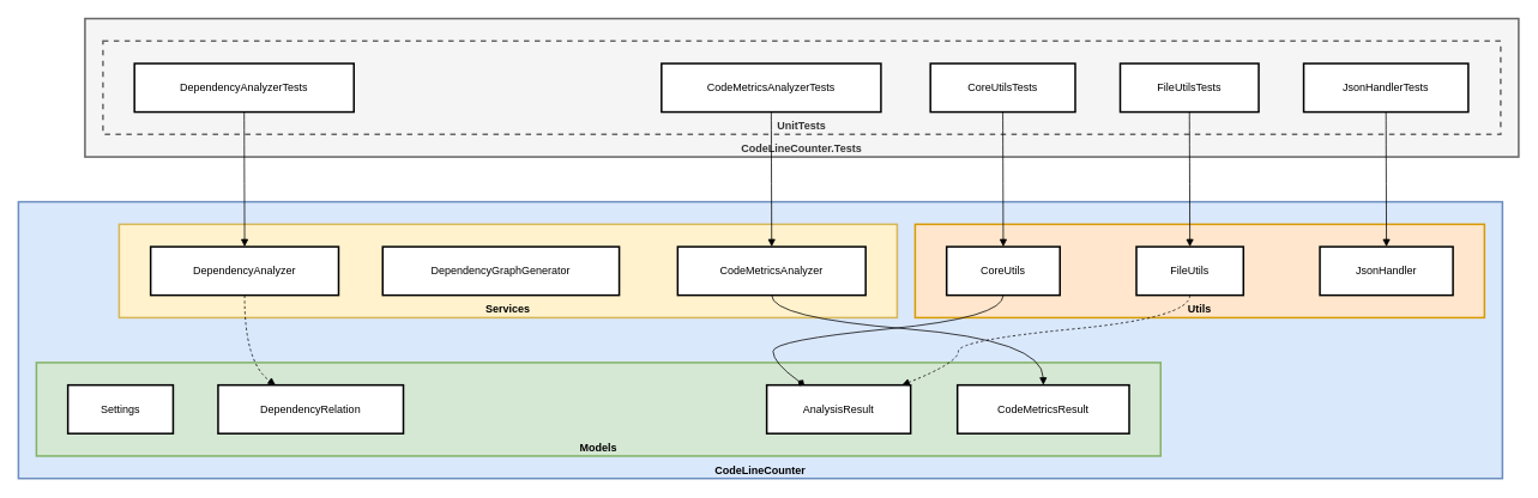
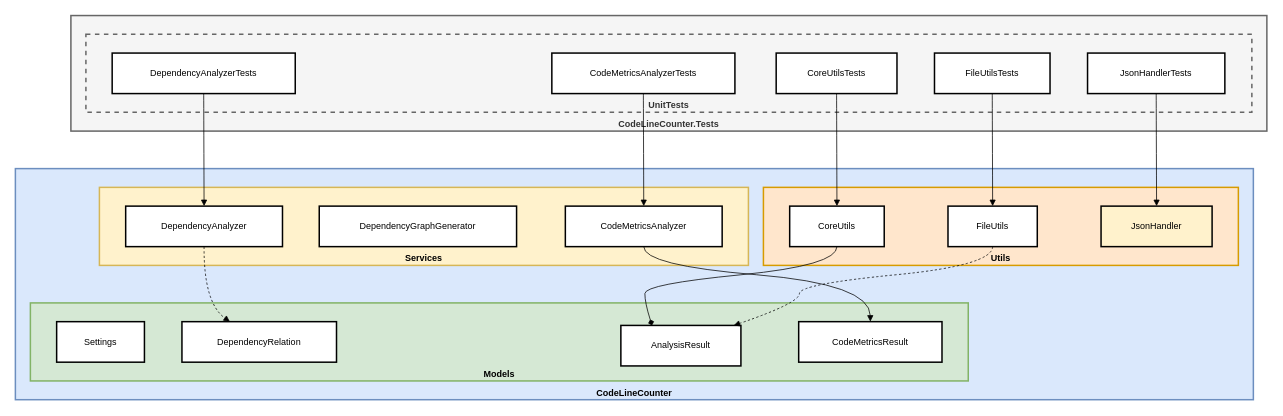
  <mxCell id="0" />
  <mxCell id="1" parent="0" />
  <mxCell id="2" value="CodeLineCounter.Tests" style="whiteSpace=wrap;strokeWidth=2;verticalAlign=bottom;fontStyle=1;fillColor=#f5f5f5;fontColor=#333333;strokeColor=#666666;" vertex="1" parent="1"><mxGeometry x="94" y="20" width="1594" height="154" as="geometry" /></mxCell>
  <mxCell id="3" value="UnitTests" style="whiteSpace=wrap;strokeWidth=2;verticalAlign=bottom;fontStyle=1;fillColor=#f5f5f5;fontColor=#333333;strokeColor=#666666;dashed=1;" vertex="1" parent="1"><mxGeometry x="114" y="45" width="1554" height="104" as="geometry" /></mxCell>
  <mxCell id="4" value="CodeLineCounter" style="whiteSpace=wrap;strokeWidth=2;verticalAlign=bottom;fontStyle=1;fillColor=#dae8fc;strokeColor=#6c8ebf;" vertex="1" parent="1"><mxGeometry x="20" y="224" width="1650" height="308" as="geometry" /></mxCell>
  <mxCell id="5" value="Utils" style="whiteSpace=wrap;strokeWidth=2;verticalAlign=bottom;fontStyle=1;fillColor=#ffe6cc;strokeColor=#d79b00;" vertex="1" parent="1"><mxGeometry x="1017" y="249" width="633" height="104" as="geometry" /></mxCell>
  <mxCell id="6" value="Services" style="whiteSpace=wrap;strokeWidth=2;verticalAlign=bottom;fontStyle=1;fillColor=#fff2cc;strokeColor=#d6b656;" vertex="1" parent="1"><mxGeometry x="132" y="249" width="865" height="104" as="geometry" /></mxCell>
  <mxCell id="7" value="Models" style="whiteSpace=wrap;strokeWidth=2;verticalAlign=bottom;fontStyle=1;fillColor=#d5e8d4;strokeColor=#82b366;" vertex="1" parent="1"><mxGeometry x="40" y="403" width="1250" height="104" as="geometry" /></mxCell>
  <mxCell id="8" value="Settings" style="whiteSpace=wrap;strokeWidth=2;" vertex="1" parent="1"><mxGeometry x="75" y="428" width="117" height="54" as="geometry" /></mxCell>
  <mxCell id="9" value="DependencyRelation" style="whiteSpace=wrap;strokeWidth=2;" vertex="1" parent="1"><mxGeometry x="242" y="428" width="206" height="54" as="geometry" /></mxCell>
- <mxCell id="10" value="AnalysisResult" style="whiteSpace=wrap;strokeWidth=2;" vertex="1" parent="1"><mxGeometry x="852" y="428" width="160" height="54" as="geometry" /></mxCell>
+ <mxCell id="10" value="AnalysisResult" style="whiteSpace=wrap;strokeWidth=2;" vertex="1" parent="1"><mxGeometry x="827" y="433" width="160" height="54" as="geometry" /></mxCell>
  <mxCell id="11" value="CodeMetricsResult" style="whiteSpace=wrap;strokeWidth=2;" vertex="1" parent="1"><mxGeometry x="1064" y="428" width="191" height="54" as="geometry" /></mxCell>
  <mxCell id="12" value="CodeMetricsAnalyzer" style="whiteSpace=wrap;strokeWidth=2;" vertex="1" parent="1"><mxGeometry x="753" y="274" width="209" height="54" as="geometry" /></mxCell>
  <mxCell id="13" value="DependencyAnalyzer" style="whiteSpace=wrap;strokeWidth=2;" vertex="1" parent="1"><mxGeometry x="167" y="274" width="209" height="54" as="geometry" /></mxCell>
  <mxCell id="14" value="DependencyGraphGenerator" style="whiteSpace=wrap;strokeWidth=2;" vertex="1" parent="1"><mxGeometry x="425" y="274" width="263" height="54" as="geometry" /></mxCell>
  <mxCell id="15" value="CoreUtils" style="whiteSpace=wrap;strokeWidth=2;" vertex="1" parent="1"><mxGeometry x="1052" y="274" width="126" height="54" as="geometry" /></mxCell>
  <mxCell id="16" value="FileUtils" style="whiteSpace=wrap;strokeWidth=2;" vertex="1" parent="1"><mxGeometry x="1263" y="274" width="119" height="54" as="geometry" /></mxCell>
- <mxCell id="17" value="JsonHandler" style="whiteSpace=wrap;strokeWidth=2;" vertex="1" parent="1"><mxGeometry x="1467" y="274" width="148" height="54" as="geometry" /></mxCell>
+ <mxCell id="17" value="JsonHandler" style="whiteSpace=wrap;strokeWidth=2;fillColor=#fff2cc;" vertex="1" parent="1"><mxGeometry x="1467" y="274" width="148" height="54" as="geometry" /></mxCell>
  <mxCell id="18" value="FileUtilsTests" style="whiteSpace=wrap;strokeWidth=2;" vertex="1" parent="1"><mxGeometry x="1245" y="70" width="154" height="54" as="geometry" /></mxCell>
  <mxCell id="19" value="JsonHandlerTests" style="whiteSpace=wrap;strokeWidth=2;" vertex="1" parent="1"><mxGeometry x="1449" y="70" width="183" height="54" as="geometry" /></mxCell>
  <mxCell id="20" value="CodeMetricsAnalyzerTests" style="whiteSpace=wrap;strokeWidth=2;" vertex="1" parent="1"><mxGeometry x="735" y="70" width="244" height="54" as="geometry" /></mxCell>
  <mxCell id="21" value="DependencyAnalyzerTests" style="whiteSpace=wrap;strokeWidth=2;" vertex="1" parent="1"><mxGeometry x="149" y="70" width="244" height="54" as="geometry" /></mxCell>
  <mxCell id="22" value="CoreUtilsTests" style="whiteSpace=wrap;strokeWidth=2;" vertex="1" parent="1"><mxGeometry x="1034" y="70" width="161" height="54" as="geometry" /></mxCell>
  <mxCell id="23" value="" style="curved=1;startArrow=none;endArrow=block;exitX=0.5;exitY=1;entryX=0.5;entryY=0;rounded=0;" edge="1" parent="1" source="12" target="11"><mxGeometry relative="1" as="geometry"><Array as="points"><mxPoint x="857" y="353" /><mxPoint x="1159" y="378" /></Array></mxGeometry></mxCell>
  <mxCell id="24" value="" style="curved=1;startArrow=none;endArrow=block;exitX=0.5;exitY=1;entryX=0.31;entryY=0;rounded=0;dashed=1;" edge="1" parent="1" source="13" target="9"><mxGeometry relative="1" as="geometry"><Array as="points"><mxPoint x="271" y="403" /></Array></mxGeometry></mxCell>
  <mxCell id="25" value="" style="curved=1;startArrow=none;endArrow=diamond;exitX=0.5;exitY=1;entryX=0.26;entryY=0;rounded=0;" edge="1" parent="1" source="15" target="10"><mxGeometry relative="1" as="geometry"><Array as="points"><mxPoint x="1115" y="353" /><mxPoint x="859" y="378" /><mxPoint x="859" y="403" /></Array></mxGeometry></mxCell>
  <mxCell id="26" value="" style="curved=1;startArrow=none;endArrow=block;exitX=0.5;exitY=1;entryX=0.94;entryY=0;rounded=0;dashed=1;" edge="1" parent="1" source="16" target="10"><mxGeometry relative="1" as="geometry"><Array as="points"><mxPoint x="1322" y="353" /><mxPoint x="1065" y="378" /><mxPoint x="1065" y="403" /></Array></mxGeometry></mxCell>
  <mxCell id="27" value="" style="curved=1;startArrow=none;endArrow=block;exitX=0.5;exitY=1;entryX=0.5;entryY=0;rounded=0;" edge="1" parent="1" source="18" target="16"><mxGeometry relative="1" as="geometry"><Array as="points" /></mxGeometry></mxCell>
  <mxCell id="28" value="" style="curved=1;startArrow=none;endArrow=block;exitX=0.5;exitY=1;entryX=0.5;entryY=0;rounded=0;" edge="1" parent="1" source="19" target="17"><mxGeometry relative="1" as="geometry"><Array as="points" /></mxGeometry></mxCell>
  <mxCell id="29" value="" style="curved=1;startArrow=none;endArrow=block;exitX=0.5;exitY=1;entryX=0.5;entryY=0;rounded=0;" edge="1" parent="1" source="20" target="12"><mxGeometry relative="1" as="geometry"><Array as="points" /></mxGeometry></mxCell>
  <mxCell id="30" value="" style="curved=1;startArrow=none;endArrow=block;exitX=0.5;exitY=1;entryX=0.5;entryY=0;rounded=0;" edge="1" parent="1" source="21" target="13"><mxGeometry relative="1" as="geometry"><Array as="points" /></mxGeometry></mxCell>
  <mxCell id="31" value="" style="curved=1;startArrow=none;endArrow=block;exitX=0.5;exitY=1;entryX=0.5;entryY=0;rounded=0;" edge="1" parent="1" source="22" target="15"><mxGeometry relative="1" as="geometry"><Array as="points" /></mxGeometry></mxCell>
